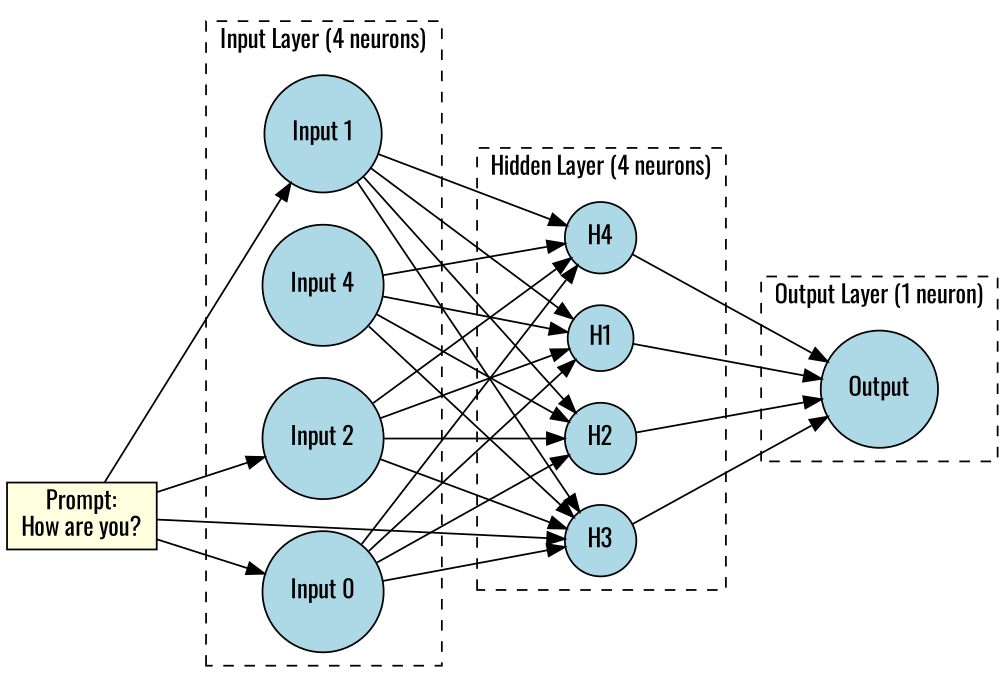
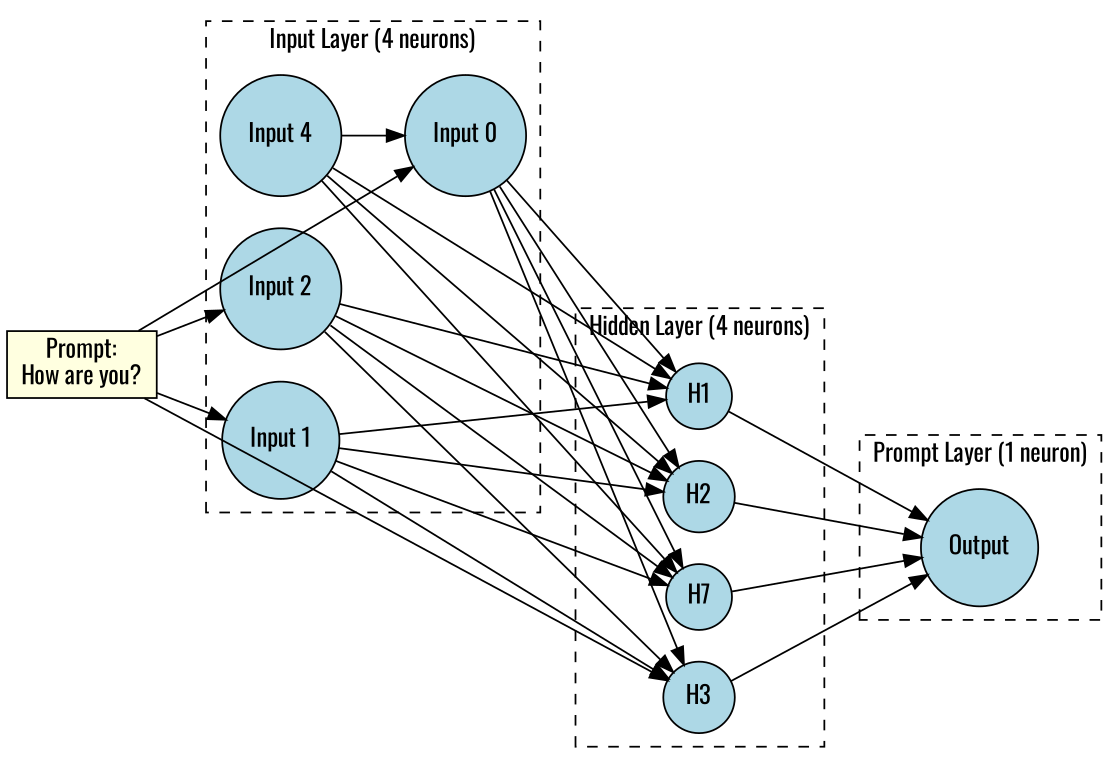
  digraph {
    fontname=Oswald
    rankdir=LR
    splines=line
    node [fillcolor=lightblue fontname=Oswald shape=circle style=filled]
    edge [fontname=Oswald]
    n1 [label="Input 1"]
    n2 [label="Input 2"]
    n3 [label="Input 0"]
    n4 [label="Input 4"]
    n5 [label=H1]
    n6 [label=H2]
    n7 [label=H3]
-   n8 [label=H4]
+   n8 [label=H7]
    n9 [label=Output]
    n10 [fillcolor=lightyellow label="Prompt:\nHow are you?" shape=box]
    subgraph cluster_1 {
      label="Input Layer (4 neurons)"
      style=dashed
      n1
      n2
      n3
      n4
    }
    subgraph cluster_2 {
      label="Hidden Layer (4 neurons)"
      style=dashed
      n5
      n6
      n7
      n8
    }
    subgraph cluster_3 {
-     label="Output Layer (1 neuron)"
+     label="Prompt Layer (1 neuron)"
      style=dashed
      n9
    }
    n1 -> n5
    n1 -> n6
    n1 -> n7
    n1 -> n8
    n2 -> n5
    n2 -> n6
    n2 -> n7
    n2 -> n8
    n3 -> n5
    n3 -> n6
    n3 -> n7
    n3 -> n8
    n4 -> n5
    n4 -> n6
-   n4 -> n7
+   n4 -> n3
    n4 -> n8
    n5 -> n9
    n6 -> n9
    n7 -> n9
    n8 -> n9
    n10 -> n1
    n10 -> n2
    n10 -> n3
    n10 -> n7
  }
